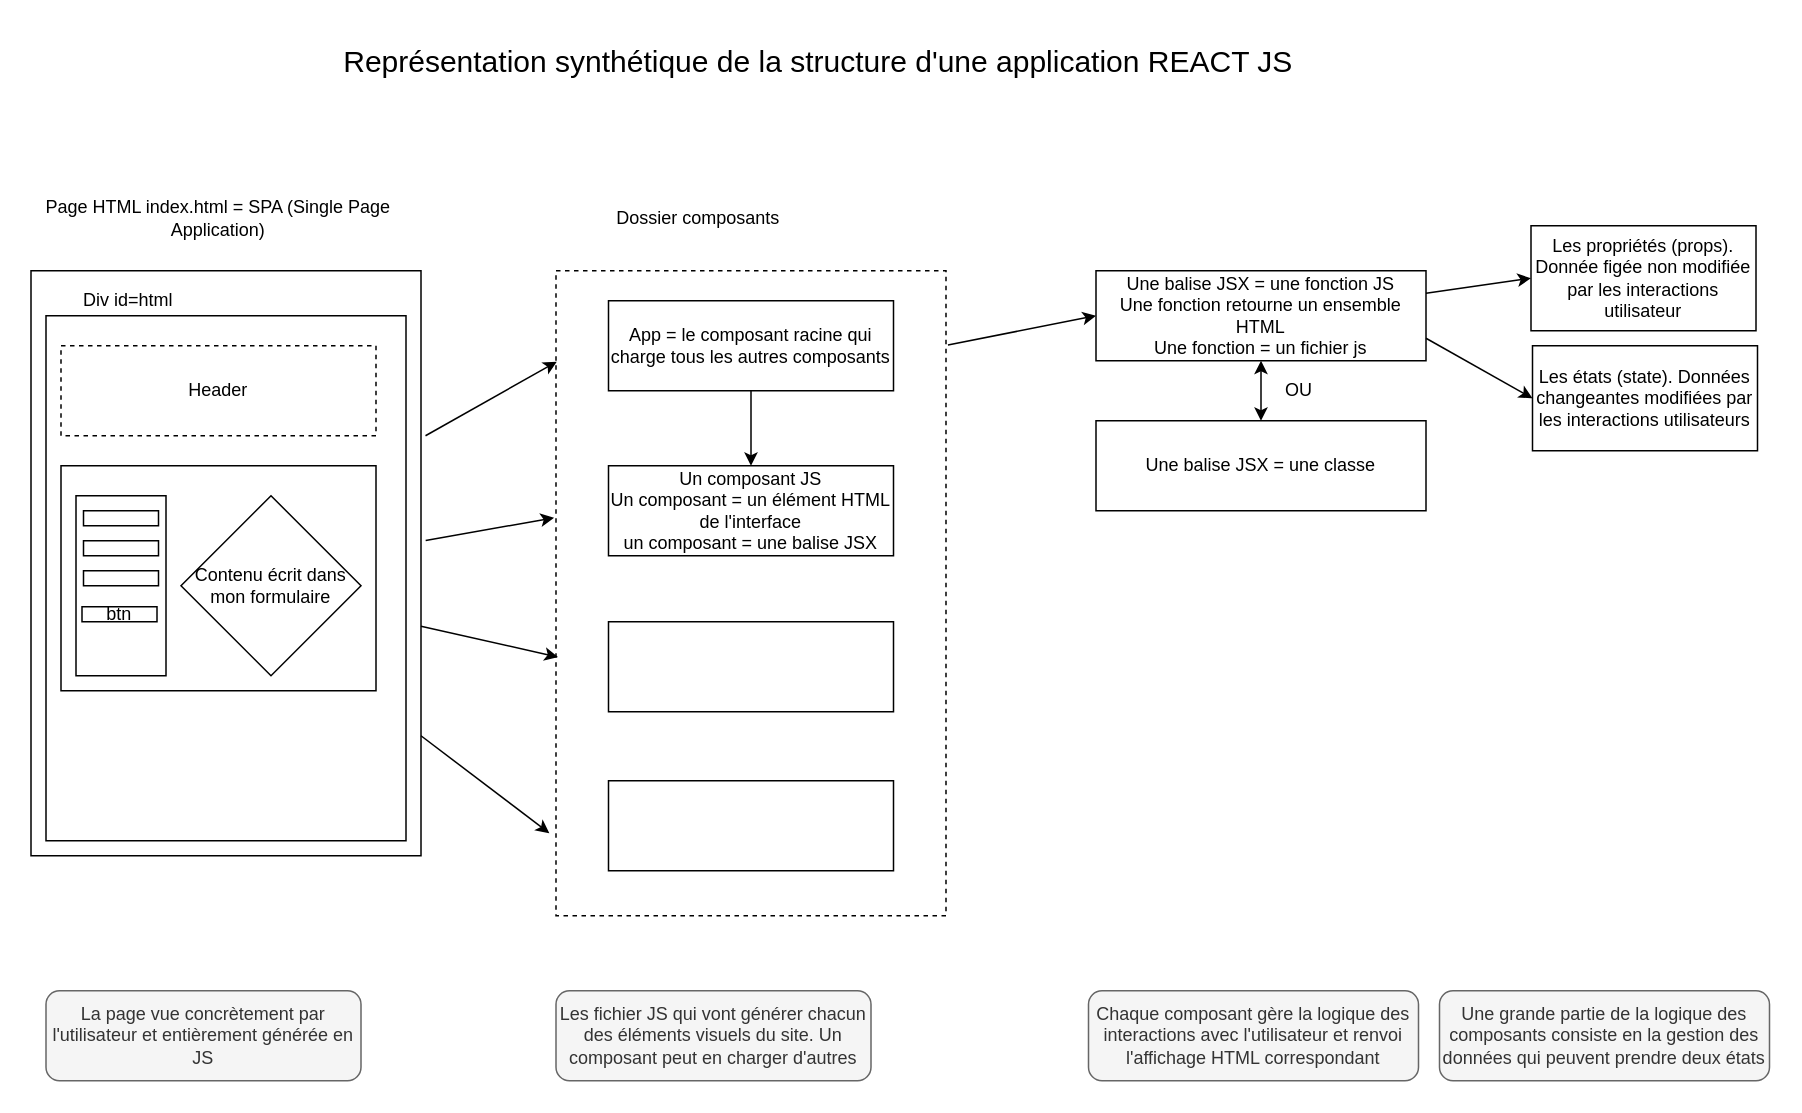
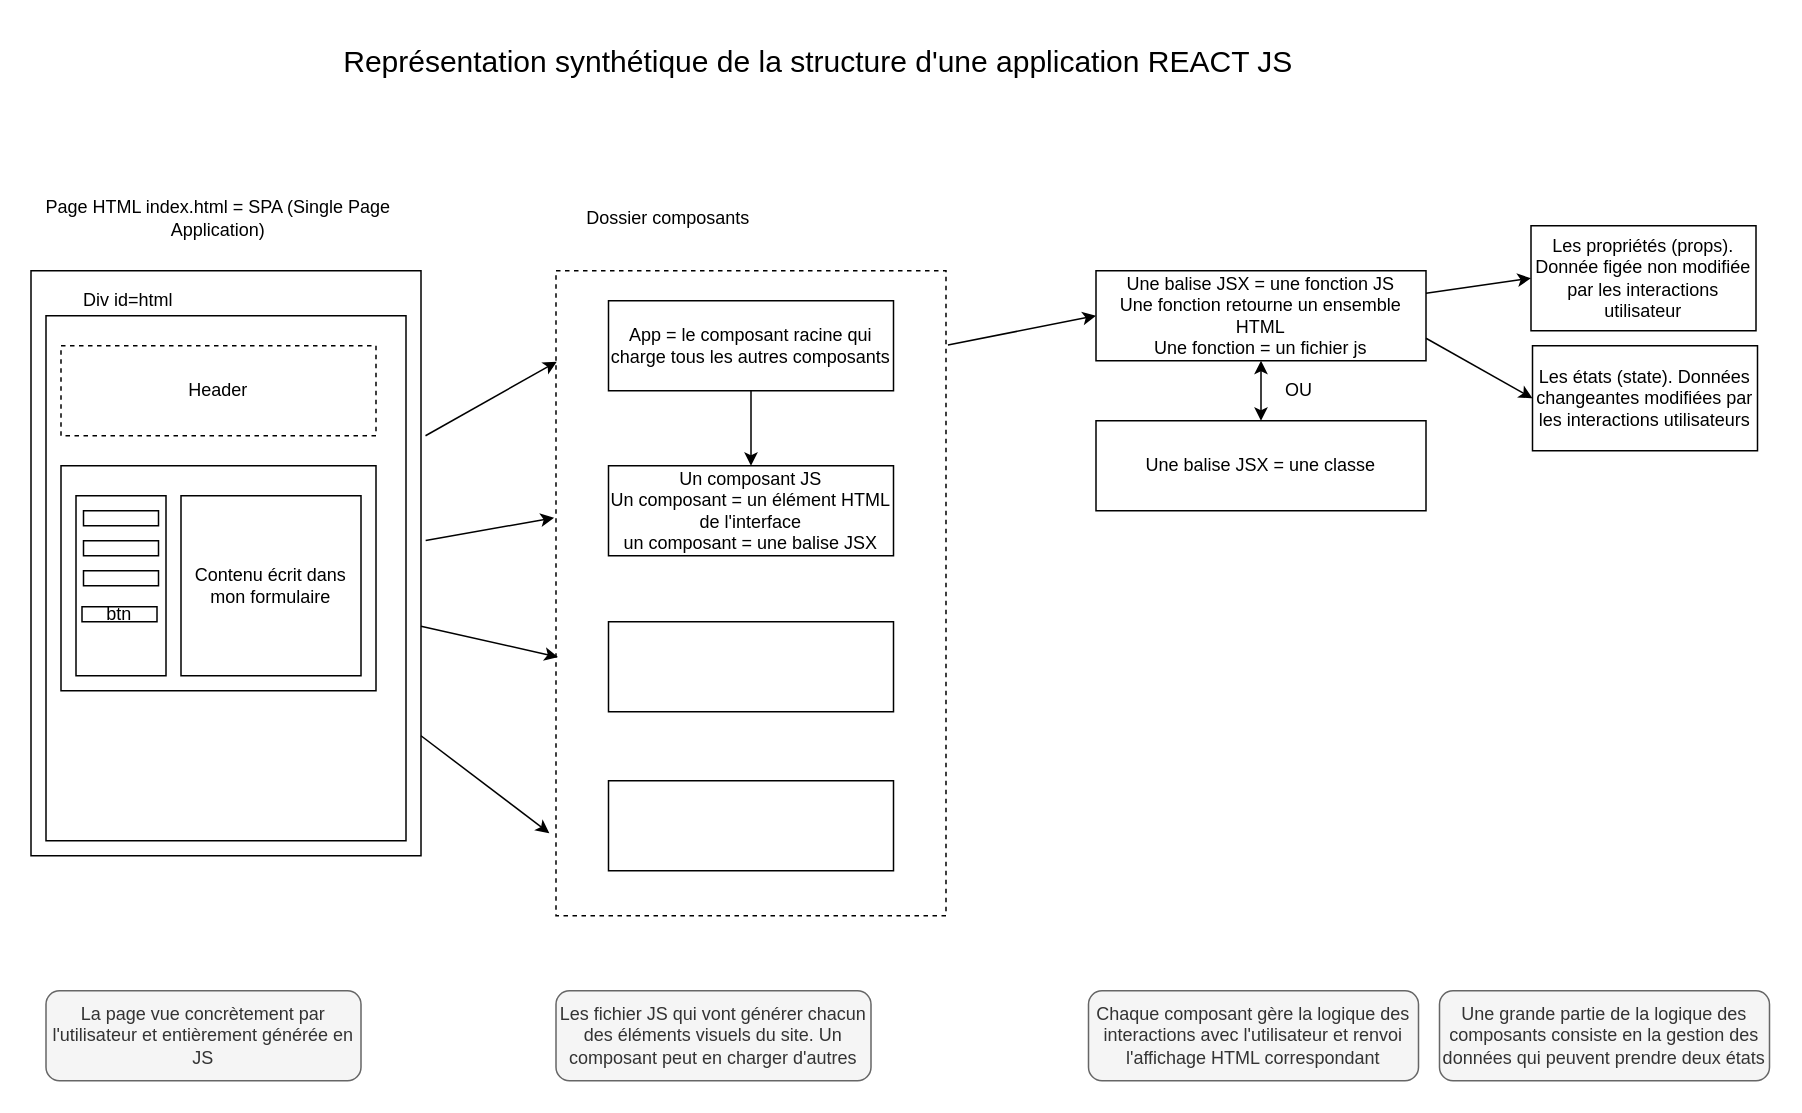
  <mxCell id="0" />
  <mxCell id="1" parent="0" />
  <mxCell id="2" value="" style="rounded=0;whiteSpace=wrap;html=1;dashed=1;" vertex="1" parent="1"><mxGeometry x="370" y="180" width="260" height="430" as="geometry" /></mxCell>
  <mxCell id="3" value="" style="rounded=0;whiteSpace=wrap;html=1;" vertex="1" parent="1"><mxGeometry x="20" y="180" width="260" height="390" as="geometry" /></mxCell>
  <mxCell id="4" value="Page HTML index.html = SPA (Single Page Application)" style="text;html=1;strokeColor=none;fillColor=none;align=center;verticalAlign=middle;whiteSpace=wrap;rounded=0;" vertex="1" parent="1"><mxGeometry x="20" y="135" width="250" height="20" as="geometry" /></mxCell>
  <mxCell id="5" value="" style="rounded=0;whiteSpace=wrap;html=1;" vertex="1" parent="1"><mxGeometry x="30" y="210" width="240" height="350" as="geometry" /></mxCell>
  <mxCell id="6" value="Div id=html" style="text;html=1;strokeColor=none;fillColor=none;align=center;verticalAlign=middle;whiteSpace=wrap;rounded=0;" vertex="1" parent="1"><mxGeometry x="35" y="190" width="100" height="20" as="geometry" /></mxCell>
  <mxCell id="7" value="Header" style="rounded=0;whiteSpace=wrap;html=1;dashed=1;" vertex="1" parent="1"><mxGeometry x="40" y="230" width="210" height="60" as="geometry" /></mxCell>
  <mxCell id="8" value="" style="rounded=0;whiteSpace=wrap;html=1;" vertex="1" parent="1"><mxGeometry x="40" y="310" width="210" height="150" as="geometry" /></mxCell>
  <mxCell id="9" value="" style="rounded=0;whiteSpace=wrap;html=1;" vertex="1" parent="1"><mxGeometry x="50" y="330" width="60" height="120" as="geometry" /></mxCell>
- <mxCell id="10" value="Contenu écrit dans mon formulaire" style="rhombus;whiteSpace=wrap;html=1;" vertex="1" parent="1"><mxGeometry x="120" y="330" width="120" height="120" as="geometry" /></mxCell>
+ <mxCell id="10" value="Contenu écrit dans mon formulaire" style="rounded=0;whiteSpace=wrap;html=1;" vertex="1" parent="1"><mxGeometry x="120" y="330" width="120" height="120" as="geometry" /></mxCell>
  <mxCell id="11" value="" style="rounded=0;whiteSpace=wrap;html=1;" vertex="1" parent="1"><mxGeometry x="55" y="340" width="50" height="10" as="geometry" /></mxCell>
  <mxCell id="12" value="" style="rounded=0;whiteSpace=wrap;html=1;" vertex="1" parent="1"><mxGeometry x="55" y="360" width="50" height="10" as="geometry" /></mxCell>
  <mxCell id="13" value="" style="rounded=0;whiteSpace=wrap;html=1;" vertex="1" parent="1"><mxGeometry x="55" y="380" width="50" height="10" as="geometry" /></mxCell>
  <mxCell id="14" value="&lt;span style=&quot;font-weight: normal&quot;&gt;btn&lt;/span&gt;" style="rounded=0;whiteSpace=wrap;html=1;fontStyle=1" vertex="1" parent="1"><mxGeometry x="54" y="404" width="50" height="10" as="geometry" /></mxCell>
  <mxCell id="15" value="App = le composant racine qui charge tous les autres composants" style="rounded=0;whiteSpace=wrap;html=1;" vertex="1" parent="1"><mxGeometry x="405" y="200" width="190" height="60" as="geometry" /></mxCell>
  <mxCell id="16" value="&lt;span&gt;Un composant JS&lt;/span&gt;&lt;br&gt;&lt;span&gt;Un composant = un élément HTML de l'interface&lt;/span&gt;&lt;br&gt;&lt;span&gt;un composant = une balise JSX&lt;/span&gt;" style="rounded=0;whiteSpace=wrap;html=1;" vertex="1" parent="1"><mxGeometry x="405" y="310" width="190" height="60" as="geometry" /></mxCell>
  <mxCell id="17" value="" style="rounded=0;whiteSpace=wrap;html=1;" vertex="1" parent="1"><mxGeometry x="405" y="414" width="190" height="60" as="geometry" /></mxCell>
  <mxCell id="18" value="" style="rounded=0;whiteSpace=wrap;html=1;" vertex="1" parent="1"><mxGeometry x="405" y="520" width="190" height="60" as="geometry" /></mxCell>
- <mxCell id="19" value="Dossier composants" style="text;html=1;strokeColor=none;fillColor=none;align=center;verticalAlign=middle;whiteSpace=wrap;rounded=0;dashed=1;" vertex="1" parent="1"><mxGeometry x="390" y="135" width="150" height="20" as="geometry" /></mxCell>
+ <mxCell id="19" value="Dossier composants" style="text;html=1;strokeColor=none;fillColor=none;align=center;verticalAlign=middle;whiteSpace=wrap;rounded=0;dashed=1;" vertex="1" parent="1"><mxGeometry x="370" y="135" width="150" height="20" as="geometry" /></mxCell>
  <mxCell id="20" value="Une balise JSX = une fonction JS&lt;br&gt;Une fonction retourne un ensemble HTML&lt;br&gt;Une fonction = un fichier js&lt;br&gt;" style="rounded=0;whiteSpace=wrap;html=1;" vertex="1" parent="1"><mxGeometry x="730" y="180" width="220" height="60" as="geometry" /></mxCell>
  <mxCell id="21" value="" style="endArrow=classic;html=1;entryX=0.002;entryY=0.141;entryDx=0;entryDy=0;entryPerimeter=0;" edge="1" parent="1" target="2"><mxGeometry width="50" height="50" relative="1" as="geometry"><mxPoint x="283" y="290" as="sourcePoint" /><mxPoint x="330" y="280" as="targetPoint" /></mxGeometry></mxCell>
  <mxCell id="22" value="" style="endArrow=classic;html=1;exitX=1.012;exitY=0.461;exitDx=0;exitDy=0;exitPerimeter=0;entryX=-0.005;entryY=0.383;entryDx=0;entryDy=0;entryPerimeter=0;" edge="1" parent="1" source="3" target="2"><mxGeometry width="50" height="50" relative="1" as="geometry"><mxPoint x="280" y="390" as="sourcePoint" /><mxPoint x="330" y="340" as="targetPoint" /></mxGeometry></mxCell>
  <mxCell id="23" value="" style="endArrow=classic;html=1;entryX=0.005;entryY=0.599;entryDx=0;entryDy=0;entryPerimeter=0;" edge="1" parent="1" target="2"><mxGeometry width="50" height="50" relative="1" as="geometry"><mxPoint x="280" y="417" as="sourcePoint" /><mxPoint x="378.7" y="354.69" as="targetPoint" /></mxGeometry></mxCell>
  <mxCell id="24" value="" style="endArrow=classic;html=1;entryX=-0.017;entryY=0.872;entryDx=0;entryDy=0;entryPerimeter=0;" edge="1" parent="1" target="2"><mxGeometry width="50" height="50" relative="1" as="geometry"><mxPoint x="280" y="490" as="sourcePoint" /><mxPoint x="371.3" y="510.57" as="targetPoint" /></mxGeometry></mxCell>
  <mxCell id="25" value="" style="endArrow=classic;html=1;exitX=1.005;exitY=0.115;exitDx=0;exitDy=0;exitPerimeter=0;entryX=0;entryY=0.5;entryDx=0;entryDy=0;" edge="1" parent="1" source="2" target="20"><mxGeometry width="50" height="50" relative="1" as="geometry"><mxPoint x="630" y="250" as="sourcePoint" /><mxPoint x="680" y="200" as="targetPoint" /></mxGeometry></mxCell>
  <mxCell id="26" value="Les propriétés (props). Donnée figée non modifiée par les interactions utilisateur" style="rounded=0;whiteSpace=wrap;html=1;" vertex="1" parent="1"><mxGeometry x="1020" y="150" width="150" height="70" as="geometry" /></mxCell>
  <mxCell id="27" value="Les états (state). Données changeantes modifiées par les interactions utilisateurs" style="rounded=0;whiteSpace=wrap;html=1;" vertex="1" parent="1"><mxGeometry x="1021" y="230" width="150" height="70" as="geometry" /></mxCell>
  <mxCell id="28" value="" style="endArrow=classic;html=1;exitX=1;exitY=0.25;exitDx=0;exitDy=0;entryX=0;entryY=0.5;entryDx=0;entryDy=0;" edge="1" parent="1" source="20" target="26"><mxGeometry width="50" height="50" relative="1" as="geometry"><mxPoint x="940" y="210" as="sourcePoint" /><mxPoint x="990" y="160" as="targetPoint" /></mxGeometry></mxCell>
  <mxCell id="29" value="" style="endArrow=classic;html=1;exitX=1;exitY=0.75;exitDx=0;exitDy=0;entryX=0;entryY=0.5;entryDx=0;entryDy=0;" edge="1" parent="1" source="20" target="27"><mxGeometry width="50" height="50" relative="1" as="geometry"><mxPoint x="960" y="205" as="sourcePoint" /><mxPoint x="1030" y="180" as="targetPoint" /></mxGeometry></mxCell>
  <mxCell id="30" value="Une balise JSX = une classe" style="rounded=0;whiteSpace=wrap;html=1;" vertex="1" parent="1"><mxGeometry x="730" y="280" width="220" height="60" as="geometry" /></mxCell>
  <mxCell id="31" value="" style="endArrow=classic;startArrow=classic;html=1;exitX=0.5;exitY=0;exitDx=0;exitDy=0;entryX=0.5;entryY=1;entryDx=0;entryDy=0;" edge="1" parent="1" source="30" target="20"><mxGeometry width="50" height="50" relative="1" as="geometry"><mxPoint x="810" y="280" as="sourcePoint" /><mxPoint x="860" y="230" as="targetPoint" /></mxGeometry></mxCell>
  <mxCell id="32" value="OU" style="text;html=1;align=center;verticalAlign=middle;resizable=0;points=[];autosize=1;strokeColor=none;" vertex="1" parent="1"><mxGeometry x="850" y="250" width="30" height="20" as="geometry" /></mxCell>
  <mxCell id="33" value="La page vue concrètement par l'utilisateur et entièrement générée en JS" style="rounded=1;whiteSpace=wrap;html=1;fillColor=#f5f5f5;strokeColor=#666666;fontColor=#333333;" vertex="1" parent="1"><mxGeometry x="30" y="660" width="210" height="60" as="geometry" /></mxCell>
  <mxCell id="34" value="Les fichier JS qui vont générer chacun des éléments visuels du site. Un composant peut en charger d'autres" style="rounded=1;whiteSpace=wrap;html=1;fillColor=#f5f5f5;strokeColor=#666666;fontColor=#333333;" vertex="1" parent="1"><mxGeometry x="370" y="660" width="210" height="60" as="geometry" /></mxCell>
  <mxCell id="35" value="" style="endArrow=classic;html=1;entryX=0.5;entryY=0;entryDx=0;entryDy=0;exitX=0.5;exitY=1;exitDx=0;exitDy=0;" edge="1" parent="1" source="15" target="16"><mxGeometry width="50" height="50" relative="1" as="geometry"><mxPoint x="500" y="270" as="sourcePoint" /><mxPoint x="510" y="380" as="targetPoint" /></mxGeometry></mxCell>
  <mxCell id="36" value="&lt;font style=&quot;font-size: 20px&quot;&gt;Représentation synthétique de la structure d'une application REACT JS&lt;/font&gt;" style="text;html=1;strokeColor=none;fillColor=none;align=center;verticalAlign=middle;whiteSpace=wrap;rounded=0;" vertex="1" parent="1"><mxGeometry x="110" y="20" width="870" height="40" as="geometry" /></mxCell>
  <mxCell id="37" value="Chaque composant gère la logique des interactions avec l'utilisateur et renvoi l'affichage HTML correspondant&lt;span style=&quot;color: rgba(0 , 0 , 0 , 0) ; font-family: monospace ; font-size: 0px&quot;&gt;%3CmxGraphModel%3E%3Croot%3E%3CmxCell%20id%3D%220%22%2F%3E%3CmxCell%20id%3D%221%22%20parent%3D%220%22%2F%3E%3CmxCell%20id%3D%222%22%20value%3D%22Les%20fichier%20JS%20qui%20vont%20g%C3%A9n%C3%A9rer%20chacun%20des%20%C3%A9l%C3%A9ments%20visuels%20du%20site.%20Un%20composant%20peut%20en%20charger%20d'autres%22%20style%3D%22rounded%3D1%3BwhiteSpace%3Dwrap%3Bhtml%3D1%3BfillColor%3D%23f5f5f5%3BstrokeColor%3D%23666666%3BfontColor%3D%23333333%3B%22%20vertex%3D%221%22%20parent%3D%221%22%3E%3CmxGeometry%20x%3D%22360%22%20y%3D%22660%22%20width%3D%22210%22%20height%3D%2260%22%20as%3D%22geometry%22%2F%3E%3C%2FmxCell%3E%3C%2Froot%3E%3C%2FmxGraphModel%3E&lt;/span&gt;" style="rounded=1;whiteSpace=wrap;html=1;fillColor=#f5f5f5;strokeColor=#666666;fontColor=#333333;" vertex="1" parent="1"><mxGeometry x="725" y="660" width="220" height="60" as="geometry" /></mxCell>
  <mxCell id="38" value="Une grande partie de la logique des composants consiste en la gestion des données qui peuvent prendre deux états" style="rounded=1;whiteSpace=wrap;html=1;fillColor=#f5f5f5;strokeColor=#666666;fontColor=#333333;" vertex="1" parent="1"><mxGeometry x="959" y="660" width="220" height="60" as="geometry" /></mxCell>
